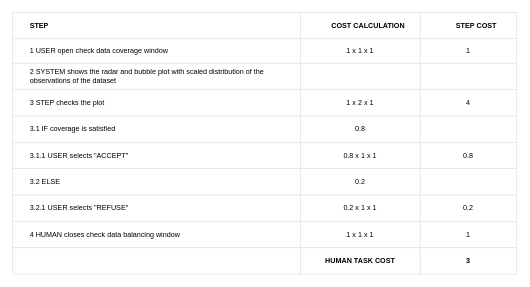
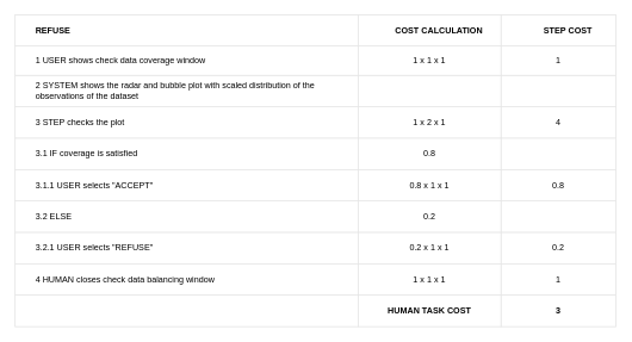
  <mxCell id="0" />
  <mxCell id="1" parent="0" />
  <mxCell id="2" value="" style="childLayout=tableLayout;recursiveResize=0;shadow=0;strokeColor=#E6E6E6;align=center;" vertex="1" parent="1"><mxGeometry x="20" y="20" width="841" height="437" as="geometry" /></mxCell>
  <mxCell id="3" value="" style="shape=tableRow;horizontal=0;startSize=0;swimlaneHead=0;swimlaneBody=0;top=0;left=0;bottom=0;right=0;dropTarget=0;collapsible=0;recursiveResize=0;expand=0;fontStyle=0;fillColor=none;strokeColor=inherit;align=center;" vertex="1" parent="2"><mxGeometry width="841" height="44" as="geometry" /></mxCell>
- <mxCell id="4" value="&lt;span style=&quot;white-space: pre;&quot;&gt;&#09;&lt;/span&gt;STEP" style="connectable=0;recursiveResize=0;strokeColor=inherit;fillColor=none;align=left;whiteSpace=wrap;html=1;fontStyle=1;labelPosition=center;verticalLabelPosition=middle;verticalAlign=middle;" vertex="1" parent="3"><mxGeometry width="480" height="44" as="geometry"><mxRectangle width="480" height="44" as="alternateBounds" /></mxGeometry></mxCell>
+ <mxCell id="4" value="&lt;span style=&quot;white-space: pre;&quot;&gt;&#09;&lt;/span&gt;REFUSE" style="connectable=0;recursiveResize=0;strokeColor=inherit;fillColor=none;align=left;whiteSpace=wrap;html=1;fontStyle=1;labelPosition=center;verticalLabelPosition=middle;verticalAlign=middle;" vertex="1" parent="3"><mxGeometry width="480" height="44" as="geometry"><mxRectangle width="480" height="44" as="alternateBounds" /></mxGeometry></mxCell>
  <mxCell id="5" value="&lt;span style=&quot;white-space: pre;&quot;&gt;&#09;&lt;/span&gt;COST CALCULATION" style="connectable=0;recursiveResize=0;strokeColor=inherit;fillColor=none;align=center;whiteSpace=wrap;html=1;fontStyle=1" vertex="1" parent="3"><mxGeometry x="480" width="200" height="44" as="geometry"><mxRectangle width="200" height="44" as="alternateBounds" /></mxGeometry></mxCell>
  <mxCell id="6" value="&lt;span style=&quot;white-space: pre;&quot;&gt;&#09;&lt;/span&gt;STEP COST" style="connectable=0;recursiveResize=0;strokeColor=inherit;fillColor=none;align=center;whiteSpace=wrap;html=1;fontStyle=1" vertex="1" parent="3"><mxGeometry x="680" width="161" height="44" as="geometry"><mxRectangle width="161" height="44" as="alternateBounds" /></mxGeometry></mxCell>
  <mxCell id="7" style="shape=tableRow;horizontal=0;startSize=0;swimlaneHead=0;swimlaneBody=0;top=0;left=0;bottom=0;right=0;dropTarget=0;collapsible=0;recursiveResize=0;expand=0;fontStyle=0;fillColor=none;strokeColor=inherit;align=center;" vertex="1" parent="2"><mxGeometry y="44" width="841" height="41" as="geometry" /></mxCell>
- <mxCell id="8" value="&lt;span style=&quot;white-space: pre;&quot;&gt;&#09;&lt;/span&gt;1 USER open check data coverage window&amp;nbsp;" style="connectable=0;recursiveResize=0;strokeColor=inherit;fillColor=none;align=left;whiteSpace=wrap;html=1;labelPosition=center;verticalLabelPosition=middle;verticalAlign=middle;" vertex="1" parent="7"><mxGeometry width="480" height="41" as="geometry"><mxRectangle width="480" height="41" as="alternateBounds" /></mxGeometry></mxCell>
+ <mxCell id="8" value="&lt;span style=&quot;white-space: pre;&quot;&gt;&#09;&lt;/span&gt;1 USER shows check data coverage window&amp;nbsp;" style="connectable=0;recursiveResize=0;strokeColor=inherit;fillColor=none;align=left;whiteSpace=wrap;html=1;labelPosition=center;verticalLabelPosition=middle;verticalAlign=middle;" vertex="1" parent="7"><mxGeometry width="480" height="41" as="geometry"><mxRectangle width="480" height="41" as="alternateBounds" /></mxGeometry></mxCell>
  <mxCell id="9" value="1 x 1 x 1" style="connectable=0;recursiveResize=0;strokeColor=inherit;fillColor=none;align=center;whiteSpace=wrap;html=1;" vertex="1" parent="7"><mxGeometry x="480" width="200" height="41" as="geometry"><mxRectangle width="200" height="41" as="alternateBounds" /></mxGeometry></mxCell>
  <mxCell id="10" value="1" style="connectable=0;recursiveResize=0;strokeColor=inherit;fillColor=none;align=center;whiteSpace=wrap;html=1;" vertex="1" parent="7"><mxGeometry x="680" width="161" height="41" as="geometry"><mxRectangle width="161" height="41" as="alternateBounds" /></mxGeometry></mxCell>
  <mxCell id="11" style="shape=tableRow;horizontal=0;startSize=0;swimlaneHead=0;swimlaneBody=0;top=0;left=0;bottom=0;right=0;dropTarget=0;collapsible=0;recursiveResize=0;expand=0;fontStyle=0;fillColor=none;strokeColor=inherit;align=center;" vertex="1" parent="2"><mxGeometry y="85" width="841" height="44" as="geometry" /></mxCell>
  <mxCell id="12" value="&lt;span style=&quot;white-space: pre;&quot;&gt;&#09;&lt;/span&gt;2&amp;nbsp;SYSTEM shows the radar and bubble plot with scaled distribution of the &lt;span style=&quot;white-space: pre;&quot;&gt;&#09;&lt;/span&gt;observations of the dataset&amp;nbsp;" style="connectable=0;recursiveResize=0;strokeColor=inherit;fillColor=none;align=left;whiteSpace=wrap;html=1;labelPosition=center;verticalLabelPosition=middle;verticalAlign=middle;" vertex="1" parent="11"><mxGeometry width="480" height="44" as="geometry"><mxRectangle width="480" height="44" as="alternateBounds" /></mxGeometry></mxCell>
  <mxCell id="13" value="" style="connectable=0;recursiveResize=0;strokeColor=inherit;fillColor=none;align=center;whiteSpace=wrap;html=1;" vertex="1" parent="11"><mxGeometry x="480" width="200" height="44" as="geometry"><mxRectangle width="200" height="44" as="alternateBounds" /></mxGeometry></mxCell>
  <mxCell id="14" value="" style="connectable=0;recursiveResize=0;strokeColor=inherit;fillColor=none;align=center;whiteSpace=wrap;html=1;" vertex="1" parent="11"><mxGeometry x="680" width="161" height="44" as="geometry"><mxRectangle width="161" height="44" as="alternateBounds" /></mxGeometry></mxCell>
  <mxCell id="15" style="shape=tableRow;horizontal=0;startSize=0;swimlaneHead=0;swimlaneBody=0;top=0;left=0;bottom=0;right=0;dropTarget=0;collapsible=0;recursiveResize=0;expand=0;fontStyle=0;fillColor=none;strokeColor=inherit;align=center;" vertex="1" parent="2"><mxGeometry y="129" width="841" height="44" as="geometry" /></mxCell>
  <mxCell id="16" value="&lt;span style=&quot;white-space: pre;&quot;&gt;&#09;&lt;/span&gt;3&amp;nbsp;STEP checks the plot" style="connectable=0;recursiveResize=0;strokeColor=inherit;fillColor=none;align=left;whiteSpace=wrap;html=1;labelPosition=center;verticalLabelPosition=middle;verticalAlign=middle;" vertex="1" parent="15"><mxGeometry width="480" height="44" as="geometry"><mxRectangle width="480" height="44" as="alternateBounds" /></mxGeometry></mxCell>
  <mxCell id="17" value="1 x 2 x 1" style="connectable=0;recursiveResize=0;strokeColor=inherit;fillColor=none;align=center;whiteSpace=wrap;html=1;" vertex="1" parent="15"><mxGeometry x="480" width="200" height="44" as="geometry"><mxRectangle width="200" height="44" as="alternateBounds" /></mxGeometry></mxCell>
  <mxCell id="18" value="4" style="connectable=0;recursiveResize=0;strokeColor=inherit;fillColor=none;align=center;whiteSpace=wrap;html=1;" vertex="1" parent="15"><mxGeometry x="680" width="161" height="44" as="geometry"><mxRectangle width="161" height="44" as="alternateBounds" /></mxGeometry></mxCell>
  <mxCell id="19" style="shape=tableRow;horizontal=0;startSize=0;swimlaneHead=0;swimlaneBody=0;top=0;left=0;bottom=0;right=0;dropTarget=0;collapsible=0;recursiveResize=0;expand=0;fontStyle=0;fillColor=none;strokeColor=inherit;align=center;" vertex="1" parent="2"><mxGeometry y="173" width="841" height="44" as="geometry" /></mxCell>
  <mxCell id="20" value="&lt;span style=&quot;white-space: pre;&quot;&gt;&#09;&lt;/span&gt;3.1&amp;nbsp;IF coverage is satisfied" style="connectable=0;recursiveResize=0;strokeColor=inherit;fillColor=none;align=left;whiteSpace=wrap;html=1;labelPosition=center;verticalLabelPosition=middle;verticalAlign=middle;" vertex="1" parent="19"><mxGeometry width="480" height="44" as="geometry"><mxRectangle width="480" height="44" as="alternateBounds" /></mxGeometry></mxCell>
  <mxCell id="21" value="0.8" style="connectable=0;recursiveResize=0;strokeColor=inherit;fillColor=none;align=center;whiteSpace=wrap;html=1;" vertex="1" parent="19"><mxGeometry x="480" width="200" height="44" as="geometry"><mxRectangle width="200" height="44" as="alternateBounds" /></mxGeometry></mxCell>
  <mxCell id="22" value="" style="connectable=0;recursiveResize=0;strokeColor=inherit;fillColor=none;align=center;whiteSpace=wrap;html=1;" vertex="1" parent="19"><mxGeometry x="680" width="161" height="44" as="geometry"><mxRectangle width="161" height="44" as="alternateBounds" /></mxGeometry></mxCell>
  <mxCell id="23" style="shape=tableRow;horizontal=0;startSize=0;swimlaneHead=0;swimlaneBody=0;top=0;left=0;bottom=0;right=0;dropTarget=0;collapsible=0;recursiveResize=0;expand=0;fontStyle=0;fillColor=none;strokeColor=inherit;align=center;" vertex="1" parent="2"><mxGeometry y="217" width="841" height="44" as="geometry" /></mxCell>
  <mxCell id="24" value="&lt;span style=&quot;white-space: pre;&quot;&gt;&#09;&lt;/span&gt;3.1.1 USER selects &quot;ACCEPT&quot;" style="connectable=0;recursiveResize=0;strokeColor=inherit;fillColor=none;align=left;whiteSpace=wrap;html=1;labelPosition=center;verticalLabelPosition=middle;verticalAlign=middle;" vertex="1" parent="23"><mxGeometry width="480" height="44" as="geometry"><mxRectangle width="480" height="44" as="alternateBounds" /></mxGeometry></mxCell>
  <mxCell id="25" value="0.8 x 1 x 1" style="connectable=0;recursiveResize=0;strokeColor=inherit;fillColor=none;align=center;whiteSpace=wrap;html=1;" vertex="1" parent="23"><mxGeometry x="480" width="200" height="44" as="geometry"><mxRectangle width="200" height="44" as="alternateBounds" /></mxGeometry></mxCell>
  <mxCell id="26" value="0.8" style="connectable=0;recursiveResize=0;strokeColor=inherit;fillColor=none;align=center;whiteSpace=wrap;html=1;" vertex="1" parent="23"><mxGeometry x="680" width="161" height="44" as="geometry"><mxRectangle width="161" height="44" as="alternateBounds" /></mxGeometry></mxCell>
  <mxCell id="27" style="shape=tableRow;horizontal=0;startSize=0;swimlaneHead=0;swimlaneBody=0;top=0;left=0;bottom=0;right=0;dropTarget=0;collapsible=0;recursiveResize=0;expand=0;fontStyle=0;fillColor=none;strokeColor=inherit;align=center;" vertex="1" parent="2"><mxGeometry y="261" width="841" height="44" as="geometry" /></mxCell>
  <mxCell id="28" value="&lt;span style=&quot;white-space: pre;&quot;&gt;&#09;&lt;/span&gt;3.2 ELSE" style="connectable=0;recursiveResize=0;strokeColor=inherit;fillColor=none;align=left;whiteSpace=wrap;html=1;labelPosition=center;verticalLabelPosition=middle;verticalAlign=middle;" vertex="1" parent="27"><mxGeometry width="480" height="44" as="geometry"><mxRectangle width="480" height="44" as="alternateBounds" /></mxGeometry></mxCell>
  <mxCell id="29" value="0.2" style="connectable=0;recursiveResize=0;strokeColor=inherit;fillColor=none;align=center;whiteSpace=wrap;html=1;" vertex="1" parent="27"><mxGeometry x="480" width="200" height="44" as="geometry"><mxRectangle width="200" height="44" as="alternateBounds" /></mxGeometry></mxCell>
  <mxCell id="30" value="" style="connectable=0;recursiveResize=0;strokeColor=inherit;fillColor=none;align=center;whiteSpace=wrap;html=1;" vertex="1" parent="27"><mxGeometry x="680" width="161" height="44" as="geometry"><mxRectangle width="161" height="44" as="alternateBounds" /></mxGeometry></mxCell>
  <mxCell id="31" style="shape=tableRow;horizontal=0;startSize=0;swimlaneHead=0;swimlaneBody=0;top=0;left=0;bottom=0;right=0;dropTarget=0;collapsible=0;recursiveResize=0;expand=0;fontStyle=0;fillColor=none;strokeColor=inherit;align=center;" vertex="1" parent="2"><mxGeometry y="305" width="841" height="44" as="geometry" /></mxCell>
  <mxCell id="32" value="&#09;&lt;span style=&quot;white-space: pre;&quot;&gt;&#09;&lt;/span&gt;3.2.1 USER selects &quot;REFUSE&quot;" style="connectable=0;recursiveResize=0;strokeColor=inherit;fillColor=none;align=left;whiteSpace=wrap;html=1;labelPosition=center;verticalLabelPosition=middle;verticalAlign=middle;" vertex="1" parent="31"><mxGeometry width="480" height="44" as="geometry"><mxRectangle width="480" height="44" as="alternateBounds" /></mxGeometry></mxCell>
  <mxCell id="33" value="&lt;span style=&quot;&quot;&gt;&lt;span style=&quot;white-space: pre;&quot;&gt;0.2&lt;/span&gt;&lt;/span&gt;&amp;nbsp;x 1 x 1" style="connectable=0;recursiveResize=0;strokeColor=inherit;fillColor=none;align=center;whiteSpace=wrap;html=1;" vertex="1" parent="31"><mxGeometry x="480" width="200" height="44" as="geometry"><mxRectangle width="200" height="44" as="alternateBounds" /></mxGeometry></mxCell>
  <mxCell id="34" value="0.2" style="connectable=0;recursiveResize=0;strokeColor=inherit;fillColor=none;align=center;whiteSpace=wrap;html=1;" vertex="1" parent="31"><mxGeometry x="680" width="161" height="44" as="geometry"><mxRectangle width="161" height="44" as="alternateBounds" /></mxGeometry></mxCell>
  <mxCell id="35" style="shape=tableRow;horizontal=0;startSize=0;swimlaneHead=0;swimlaneBody=0;top=0;left=0;bottom=0;right=0;dropTarget=0;collapsible=0;recursiveResize=0;expand=0;fontStyle=0;fillColor=none;strokeColor=inherit;align=center;" vertex="1" parent="2"><mxGeometry y="349" width="841" height="44" as="geometry" /></mxCell>
  <mxCell id="36" value="&lt;span style=&quot;white-space: pre;&quot;&gt;&#09;&lt;/span&gt;4&amp;nbsp;HUMAN closes check data balancing&amp;nbsp;window&amp;nbsp;" style="connectable=0;recursiveResize=0;strokeColor=inherit;fillColor=none;align=left;whiteSpace=wrap;html=1;labelPosition=center;verticalLabelPosition=middle;verticalAlign=middle;" vertex="1" parent="35"><mxGeometry width="480" height="44" as="geometry"><mxRectangle width="480" height="44" as="alternateBounds" /></mxGeometry></mxCell>
  <mxCell id="37" value="1 x 1 x 1" style="connectable=0;recursiveResize=0;strokeColor=inherit;fillColor=none;align=center;whiteSpace=wrap;html=1;" vertex="1" parent="35"><mxGeometry x="480" width="200" height="44" as="geometry"><mxRectangle width="200" height="44" as="alternateBounds" /></mxGeometry></mxCell>
  <mxCell id="38" value="1" style="connectable=0;recursiveResize=0;strokeColor=inherit;fillColor=none;align=center;whiteSpace=wrap;html=1;" vertex="1" parent="35"><mxGeometry x="680" width="161" height="44" as="geometry"><mxRectangle width="161" height="44" as="alternateBounds" /></mxGeometry></mxCell>
  <mxCell id="39" style="shape=tableRow;horizontal=0;startSize=0;swimlaneHead=0;swimlaneBody=0;top=0;left=0;bottom=0;right=0;dropTarget=0;collapsible=0;recursiveResize=0;expand=0;fontStyle=0;fillColor=none;strokeColor=inherit;align=center;" vertex="1" parent="2"><mxGeometry y="393" width="841" height="44" as="geometry" /></mxCell>
  <mxCell id="40" style="connectable=0;recursiveResize=0;strokeColor=inherit;fillColor=none;align=left;whiteSpace=wrap;html=1;labelPosition=center;verticalLabelPosition=middle;verticalAlign=middle;" vertex="1" parent="39"><mxGeometry width="480" height="44" as="geometry"><mxRectangle width="480" height="44" as="alternateBounds" /></mxGeometry></mxCell>
  <mxCell id="41" value="&lt;span style=&quot;font-weight: 700;&quot;&gt;HUMAN TASK COST&lt;/span&gt;" style="connectable=0;recursiveResize=0;strokeColor=inherit;fillColor=none;align=center;whiteSpace=wrap;html=1;" vertex="1" parent="39"><mxGeometry x="480" width="200" height="44" as="geometry"><mxRectangle width="200" height="44" as="alternateBounds" /></mxGeometry></mxCell>
  <mxCell id="42" value="3" style="connectable=0;recursiveResize=0;strokeColor=inherit;fillColor=none;align=center;whiteSpace=wrap;html=1;fontStyle=1" vertex="1" parent="39"><mxGeometry x="680" width="161" height="44" as="geometry"><mxRectangle width="161" height="44" as="alternateBounds" /></mxGeometry></mxCell>
